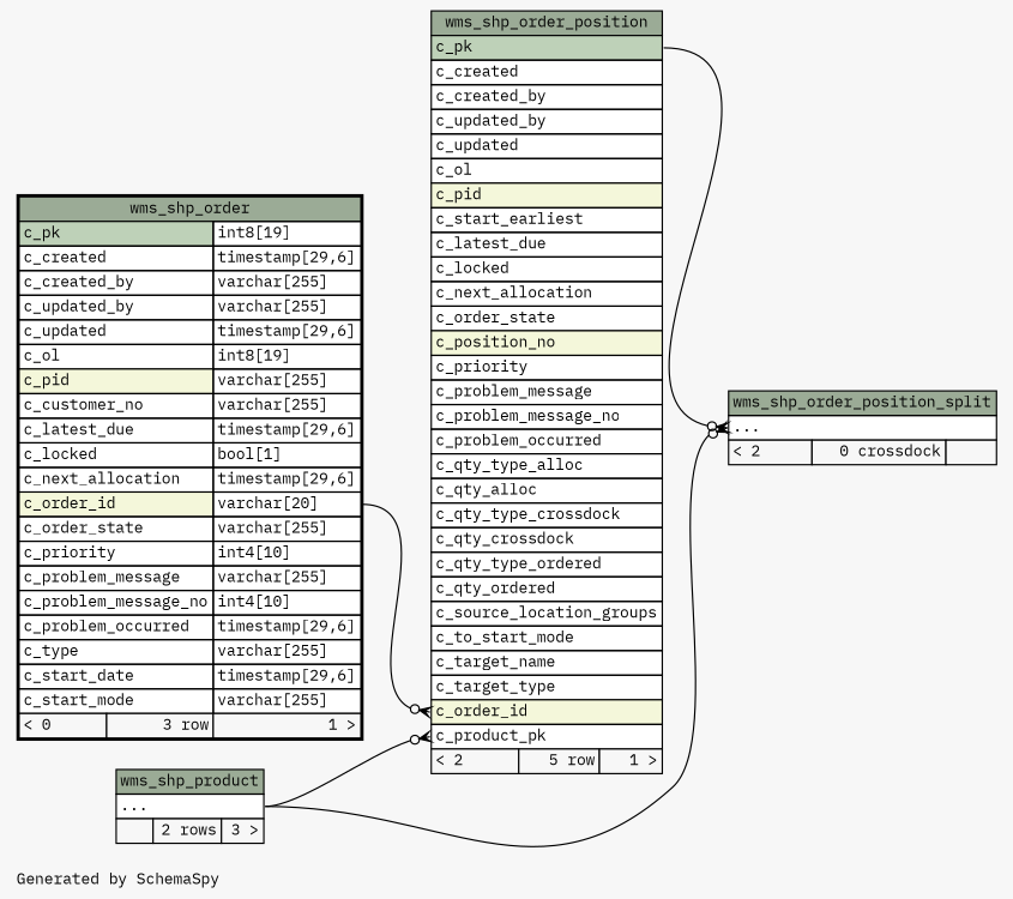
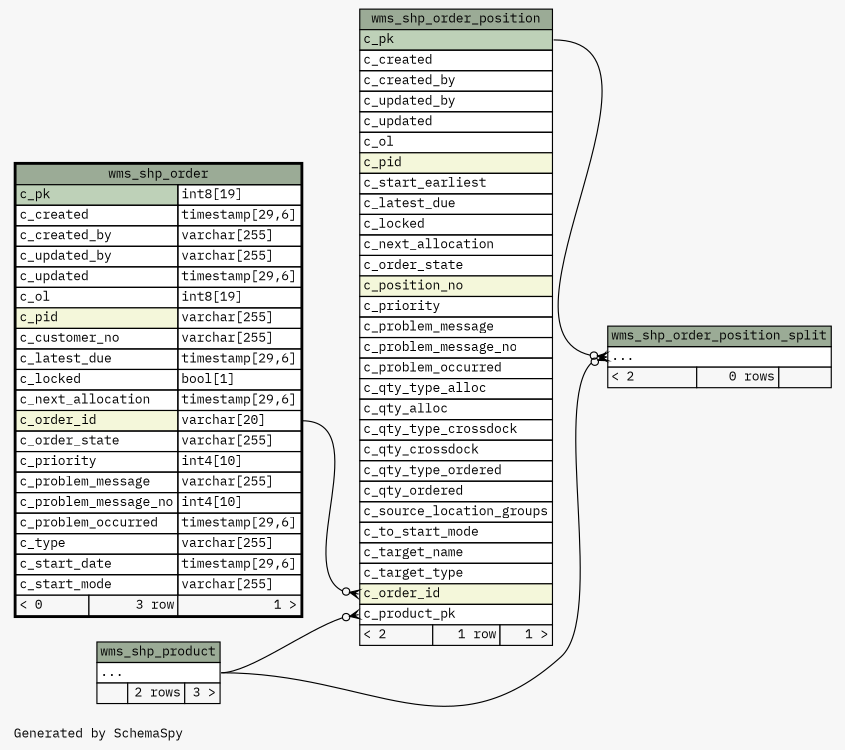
  digraph {
    bgcolor="#f7f7f7"
    fontname="IBM Plex Mono"
    fontsize=11
    label="\nGenerated by SchemaSpy"
    labeljust=l
    nodesep=0.18
    rankdir=RL
    ranksep=0.46
    node [fontname="IBM Plex Mono" fontsize=11 shape=plaintext]
    edge [arrowhead=none arrowsize=0.8 arrowtail=crowodot dir=back fontname="IBM Plex Mono" headport="elipses:e" tailport="elipses:w"]
-   n1 [label=<     <TABLE BORDER="0" CELLBORDER="1" CELLSPACING="0" BGCOLOR="#ffffff">       <TR><TD COLSPAN="3" BGCOLOR="#9bab96" ALIGN="CENTER">wms_shp_order_position</TD></TR>       <TR><TD PORT="c_pk" COLSPAN="3" BGCOLOR="#bed1b8" ALIGN="LEFT">c_pk</TD></TR>       <TR><TD PORT="c_created" COLSPAN="3" ALIGN="LEFT">c_created</TD></TR>       <TR><TD PORT="c_created_by" COLSPAN="3" ALIGN="LEFT">c_created_by</TD></TR>       <TR><TD PORT="c_updated_by" COLSPAN="3" ALIGN="LEFT">c_updated_by</TD></TR>       <TR><TD PORT="c_updated" COLSPAN="3" ALIGN="LEFT">c_updated</TD></TR>       <TR><TD PORT="c_ol" COLSPAN="3" ALIGN="LEFT">c_ol</TD></TR>       <TR><TD PORT="c_pid" COLSPAN="3" BGCOLOR="#f4f7da" ALIGN="LEFT">c_pid</TD></TR>       <TR><TD PORT="c_start_earliest" COLSPAN="3" ALIGN="LEFT">c_start_earliest</TD></TR>       <TR><TD PORT="c_latest_due" COLSPAN="3" ALIGN="LEFT">c_latest_due</TD></TR>       <TR><TD PORT="c_locked" COLSPAN="3" ALIGN="LEFT">c_locked</TD></TR>       <TR><TD PORT="c_next_allocation" COLSPAN="3" ALIGN="LEFT">c_next_allocation</TD></TR>       <TR><TD PORT="c_order_state" COLSPAN="3" ALIGN="LEFT">c_order_state</TD></TR>       <TR><TD PORT="c_position_no" COLSPAN="3" BGCOLOR="#f4f7da" ALIGN="LEFT">c_position_no</TD></TR>       <TR><TD PORT="c_priority" COLSPAN="3" ALIGN="LEFT">c_priority</TD></TR>       <TR><TD PORT="c_problem_message" COLSPAN="3" ALIGN="LEFT">c_problem_message</TD></TR>       <TR><TD PORT="c_problem_message_no" COLSPAN="3" ALIGN="LEFT">c_problem_message_no</TD></TR>       <TR><TD PORT="c_problem_occurred" COLSPAN="3" ALIGN="LEFT">c_problem_occurred</TD></TR>       <TR><TD PORT="c_qty_type_alloc" COLSPAN="3" ALIGN="LEFT">c_qty_type_alloc</TD></TR>       <TR><TD PORT="c_qty_alloc" COLSPAN="3" ALIGN="LEFT">c_qty_alloc</TD></TR>       <TR><TD PORT="c_qty_type_crossdock" COLSPAN="3" ALIGN="LEFT">c_qty_type_crossdock</TD></TR>       <TR><TD PORT="c_qty_crossdock" COLSPAN="3" ALIGN="LEFT">c_qty_crossdock</TD></TR>       <TR><TD PORT="c_qty_type_ordered" COLSPAN="3" ALIGN="LEFT">c_qty_type_ordered</TD></TR>       <TR><TD PORT="c_qty_ordered" COLSPAN="3" ALIGN="LEFT">c_qty_ordered</TD></TR>       <TR><TD PORT="c_source_location_groups" COLSPAN="3" ALIGN="LEFT">c_source_location_groups</TD></TR>       <TR><TD PORT="c_to_start_mode" COLSPAN="3" ALIGN="LEFT">c_to_start_mode</TD></TR>       <TR><TD PORT="c_target_name" COLSPAN="3" ALIGN="LEFT">c_target_name</TD></TR>       <TR><TD PORT="c_target_type" COLSPAN="3" ALIGN="LEFT">c_target_type</TD></TR>       <TR><TD PORT="c_order_id" COLSPAN="3" BGCOLOR="#f4f7da" ALIGN="LEFT">c_order_id</TD></TR>       <TR><TD PORT="c_product_pk" COLSPAN="3" ALIGN="LEFT">c_product_pk</TD></TR>       <TR><TD ALIGN="LEFT" BGCOLOR="#f7f7f7">&lt; 2</TD><TD ALIGN="RIGHT" BGCOLOR="#f7f7f7">5 row</TD><TD ALIGN="RIGHT" BGCOLOR="#f7f7f7">1 &gt;</TD></TR>     </TABLE>>]
+   n1 [label=<     <TABLE BORDER="0" CELLBORDER="1" CELLSPACING="0" BGCOLOR="#ffffff">       <TR><TD COLSPAN="3" BGCOLOR="#9bab96" ALIGN="CENTER">wms_shp_order_position</TD></TR>       <TR><TD PORT="c_pk" COLSPAN="3" BGCOLOR="#bed1b8" ALIGN="LEFT">c_pk</TD></TR>       <TR><TD PORT="c_created" COLSPAN="3" ALIGN="LEFT">c_created</TD></TR>       <TR><TD PORT="c_created_by" COLSPAN="3" ALIGN="LEFT">c_created_by</TD></TR>       <TR><TD PORT="c_updated_by" COLSPAN="3" ALIGN="LEFT">c_updated_by</TD></TR>       <TR><TD PORT="c_updated" COLSPAN="3" ALIGN="LEFT">c_updated</TD></TR>       <TR><TD PORT="c_ol" COLSPAN="3" ALIGN="LEFT">c_ol</TD></TR>       <TR><TD PORT="c_pid" COLSPAN="3" BGCOLOR="#f4f7da" ALIGN="LEFT">c_pid</TD></TR>       <TR><TD PORT="c_start_earliest" COLSPAN="3" ALIGN="LEFT">c_start_earliest</TD></TR>       <TR><TD PORT="c_latest_due" COLSPAN="3" ALIGN="LEFT">c_latest_due</TD></TR>       <TR><TD PORT="c_locked" COLSPAN="3" ALIGN="LEFT">c_locked</TD></TR>       <TR><TD PORT="c_next_allocation" COLSPAN="3" ALIGN="LEFT">c_next_allocation</TD></TR>       <TR><TD PORT="c_order_state" COLSPAN="3" ALIGN="LEFT">c_order_state</TD></TR>       <TR><TD PORT="c_position_no" COLSPAN="3" BGCOLOR="#f4f7da" ALIGN="LEFT">c_position_no</TD></TR>       <TR><TD PORT="c_priority" COLSPAN="3" ALIGN="LEFT">c_priority</TD></TR>       <TR><TD PORT="c_problem_message" COLSPAN="3" ALIGN="LEFT">c_problem_message</TD></TR>       <TR><TD PORT="c_problem_message_no" COLSPAN="3" ALIGN="LEFT">c_problem_message_no</TD></TR>       <TR><TD PORT="c_problem_occurred" COLSPAN="3" ALIGN="LEFT">c_problem_occurred</TD></TR>       <TR><TD PORT="c_qty_type_alloc" COLSPAN="3" ALIGN="LEFT">c_qty_type_alloc</TD></TR>       <TR><TD PORT="c_qty_alloc" COLSPAN="3" ALIGN="LEFT">c_qty_alloc</TD></TR>       <TR><TD PORT="c_qty_type_crossdock" COLSPAN="3" ALIGN="LEFT">c_qty_type_crossdock</TD></TR>       <TR><TD PORT="c_qty_crossdock" COLSPAN="3" ALIGN="LEFT">c_qty_crossdock</TD></TR>       <TR><TD PORT="c_qty_type_ordered" COLSPAN="3" ALIGN="LEFT">c_qty_type_ordered</TD></TR>       <TR><TD PORT="c_qty_ordered" COLSPAN="3" ALIGN="LEFT">c_qty_ordered</TD></TR>       <TR><TD PORT="c_source_location_groups" COLSPAN="3" ALIGN="LEFT">c_source_location_groups</TD></TR>       <TR><TD PORT="c_to_start_mode" COLSPAN="3" ALIGN="LEFT">c_to_start_mode</TD></TR>       <TR><TD PORT="c_target_name" COLSPAN="3" ALIGN="LEFT">c_target_name</TD></TR>       <TR><TD PORT="c_target_type" COLSPAN="3" ALIGN="LEFT">c_target_type</TD></TR>       <TR><TD PORT="c_order_id" COLSPAN="3" BGCOLOR="#f4f7da" ALIGN="LEFT">c_order_id</TD></TR>       <TR><TD PORT="c_product_pk" COLSPAN="3" ALIGN="LEFT">c_product_pk</TD></TR>       <TR><TD ALIGN="LEFT" BGCOLOR="#f7f7f7">&lt; 2</TD><TD ALIGN="RIGHT" BGCOLOR="#f7f7f7">1 row</TD><TD ALIGN="RIGHT" BGCOLOR="#f7f7f7">1 &gt;</TD></TR>     </TABLE>>]
    n2 [label=<     <TABLE BORDER="2" CELLBORDER="1" CELLSPACING="0" BGCOLOR="#ffffff">       <TR><TD COLSPAN="3" BGCOLOR="#9bab96" ALIGN="CENTER">wms_shp_order</TD></TR>       <TR><TD PORT="c_pk" COLSPAN="2" BGCOLOR="#bed1b8" ALIGN="LEFT">c_pk</TD><TD PORT="c_pk.type" ALIGN="LEFT">int8[19]</TD></TR>       <TR><TD PORT="c_created" COLSPAN="2" ALIGN="LEFT">c_created</TD><TD PORT="c_created.type" ALIGN="LEFT">timestamp[29,6]</TD></TR>       <TR><TD PORT="c_created_by" COLSPAN="2" ALIGN="LEFT">c_created_by</TD><TD PORT="c_created_by.type" ALIGN="LEFT">varchar[255]</TD></TR>       <TR><TD PORT="c_updated_by" COLSPAN="2" ALIGN="LEFT">c_updated_by</TD><TD PORT="c_updated_by.type" ALIGN="LEFT">varchar[255]</TD></TR>       <TR><TD PORT="c_updated" COLSPAN="2" ALIGN="LEFT">c_updated</TD><TD PORT="c_updated.type" ALIGN="LEFT">timestamp[29,6]</TD></TR>       <TR><TD PORT="c_ol" COLSPAN="2" ALIGN="LEFT">c_ol</TD><TD PORT="c_ol.type" ALIGN="LEFT">int8[19]</TD></TR>       <TR><TD PORT="c_pid" COLSPAN="2" BGCOLOR="#f4f7da" ALIGN="LEFT">c_pid</TD><TD PORT="c_pid.type" ALIGN="LEFT">varchar[255]</TD></TR>       <TR><TD PORT="c_customer_no" COLSPAN="2" ALIGN="LEFT">c_customer_no</TD><TD PORT="c_customer_no.type" ALIGN="LEFT">varchar[255]</TD></TR>       <TR><TD PORT="c_latest_due" COLSPAN="2" ALIGN="LEFT">c_latest_due</TD><TD PORT="c_latest_due.type" ALIGN="LEFT">timestamp[29,6]</TD></TR>       <TR><TD PORT="c_locked" COLSPAN="2" ALIGN="LEFT">c_locked</TD><TD PORT="c_locked.type" ALIGN="LEFT">bool[1]</TD></TR>       <TR><TD PORT="c_next_allocation" COLSPAN="2" ALIGN="LEFT">c_next_allocation</TD><TD PORT="c_next_allocation.type" ALIGN="LEFT">timestamp[29,6]</TD></TR>       <TR><TD PORT="c_order_id" COLSPAN="2" BGCOLOR="#f4f7da" ALIGN="LEFT">c_order_id</TD><TD PORT="c_order_id.type" ALIGN="LEFT">varchar[20]</TD></TR>       <TR><TD PORT="c_order_state" COLSPAN="2" ALIGN="LEFT">c_order_state</TD><TD PORT="c_order_state.type" ALIGN="LEFT">varchar[255]</TD></TR>       <TR><TD PORT="c_priority" COLSPAN="2" ALIGN="LEFT">c_priority</TD><TD PORT="c_priority.type" ALIGN="LEFT">int4[10]</TD></TR>       <TR><TD PORT="c_problem_message" COLSPAN="2" ALIGN="LEFT">c_problem_message</TD><TD PORT="c_problem_message.type" ALIGN="LEFT">varchar[255]</TD></TR>       <TR><TD PORT="c_problem_message_no" COLSPAN="2" ALIGN="LEFT">c_problem_message_no</TD><TD PORT="c_problem_message_no.type" ALIGN="LEFT">int4[10]</TD></TR>       <TR><TD PORT="c_problem_occurred" COLSPAN="2" ALIGN="LEFT">c_problem_occurred</TD><TD PORT="c_problem_occurred.type" ALIGN="LEFT">timestamp[29,6]</TD></TR>       <TR><TD PORT="c_type" COLSPAN="2" ALIGN="LEFT">c_type</TD><TD PORT="c_type.type" ALIGN="LEFT">varchar[255]</TD></TR>       <TR><TD PORT="c_start_date" COLSPAN="2" ALIGN="LEFT">c_start_date</TD><TD PORT="c_start_date.type" ALIGN="LEFT">timestamp[29,6]</TD></TR>       <TR><TD PORT="c_start_mode" COLSPAN="2" ALIGN="LEFT">c_start_mode</TD><TD PORT="c_start_mode.type" ALIGN="LEFT">varchar[255]</TD></TR>       <TR><TD ALIGN="LEFT" BGCOLOR="#f7f7f7">&lt; 0</TD><TD ALIGN="RIGHT" BGCOLOR="#f7f7f7">3 row</TD><TD ALIGN="RIGHT" BGCOLOR="#f7f7f7">1 &gt;</TD></TR>     </TABLE>>]
    n3 [label=<     <TABLE BORDER="0" CELLBORDER="1" CELLSPACING="0" BGCOLOR="#ffffff">       <TR><TD COLSPAN="3" BGCOLOR="#9bab96" ALIGN="CENTER">wms_shp_product</TD></TR>       <TR><TD PORT="elipses" COLSPAN="3" ALIGN="LEFT">...</TD></TR>       <TR><TD ALIGN="LEFT" BGCOLOR="#f7f7f7">  </TD><TD ALIGN="RIGHT" BGCOLOR="#f7f7f7">2 rows</TD><TD ALIGN="RIGHT" BGCOLOR="#f7f7f7">3 &gt;</TD></TR>     </TABLE>>]
-   n4 [label=<     <TABLE BORDER="0" CELLBORDER="1" CELLSPACING="0" BGCOLOR="#ffffff">       <TR><TD COLSPAN="3" BGCOLOR="#9bab96" ALIGN="CENTER">wms_shp_order_position_split</TD></TR>       <TR><TD PORT="elipses" COLSPAN="3" ALIGN="LEFT">...</TD></TR>       <TR><TD ALIGN="LEFT" BGCOLOR="#f7f7f7">&lt; 2</TD><TD ALIGN="RIGHT" BGCOLOR="#f7f7f7">0 crossdock</TD><TD ALIGN="RIGHT" BGCOLOR="#f7f7f7">  </TD></TR>     </TABLE>>]
+   n4 [label=<     <TABLE BORDER="0" CELLBORDER="1" CELLSPACING="0" BGCOLOR="#ffffff">       <TR><TD COLSPAN="3" BGCOLOR="#9bab96" ALIGN="CENTER">wms_shp_order_position_split</TD></TR>       <TR><TD PORT="elipses" COLSPAN="3" ALIGN="LEFT">...</TD></TR>       <TR><TD ALIGN="LEFT" BGCOLOR="#f7f7f7">&lt; 2</TD><TD ALIGN="RIGHT" BGCOLOR="#f7f7f7">0 rows</TD><TD ALIGN="RIGHT" BGCOLOR="#f7f7f7">  </TD></TR>     </TABLE>>]
    n1 -> n2 [headport="c_order_id.type:e" tailport="c_order_id:w"]
    n1 -> n3 [tailport="c_product_pk:w"]
    n4 -> n1 [headport="c_pk:e"]
    n4 -> n3
  }
